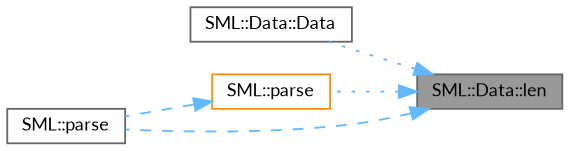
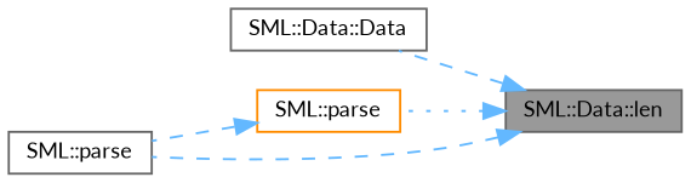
  digraph {
    rankdir=RL
    fontname=Lato
    node [color=gray40 fillcolor=white fontname=Lato fontsize=10 shape=box style=filled]
    edge [color=steelblue1 dir=back fontname=Lato fontsize=10 labelfontname=Helvetica labelfontsize=10 style=dotted]
    n1 [fillcolor=grey60 fontcolor=black height=0.2 label="SML::Data::len" width=0.4]
    n2 [height=0.2 label="SML::Data::Data" width=0.4]
    n3 [color=darkorange height=0.2 label="SML::parse" width=0.4]
    n4 [height=0.2 label="SML::parse" width=0.4]
-   n1 -> n2
+   n1 -> n2 [style=dashed]
    n1 -> n3
    n1 -> n4 [style=dashed]
    n3 -> n4 [style=dashed]
  }
